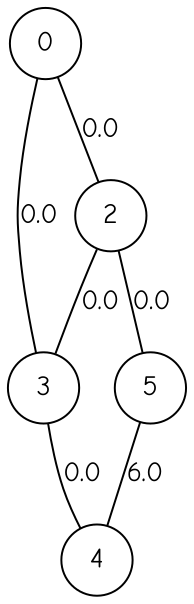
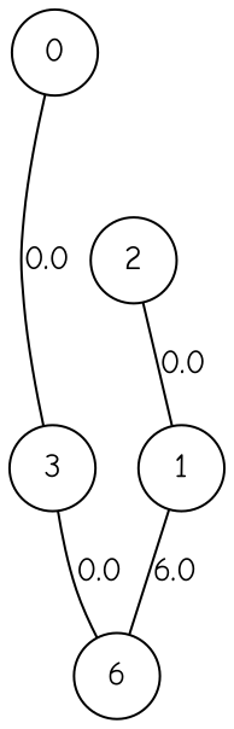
  graph {
    fontname="Comic Neue"
    node [fontname="Comic Neue" shape=circle]
    edge [fontname="Comic Neue"]
    0
    3
    2
-   4
-   1 [label=5]
+   4 [label=6]
+   1
    0 -- 3 [label=0.0]
-   0 -- 2 [label=0.0]
    3 -- 4 [label=0.0]
-   2 -- 3 [label=0.0]
    2 -- 1 [label=0.0]
    1 -- 4 [label=6.0]
  }
